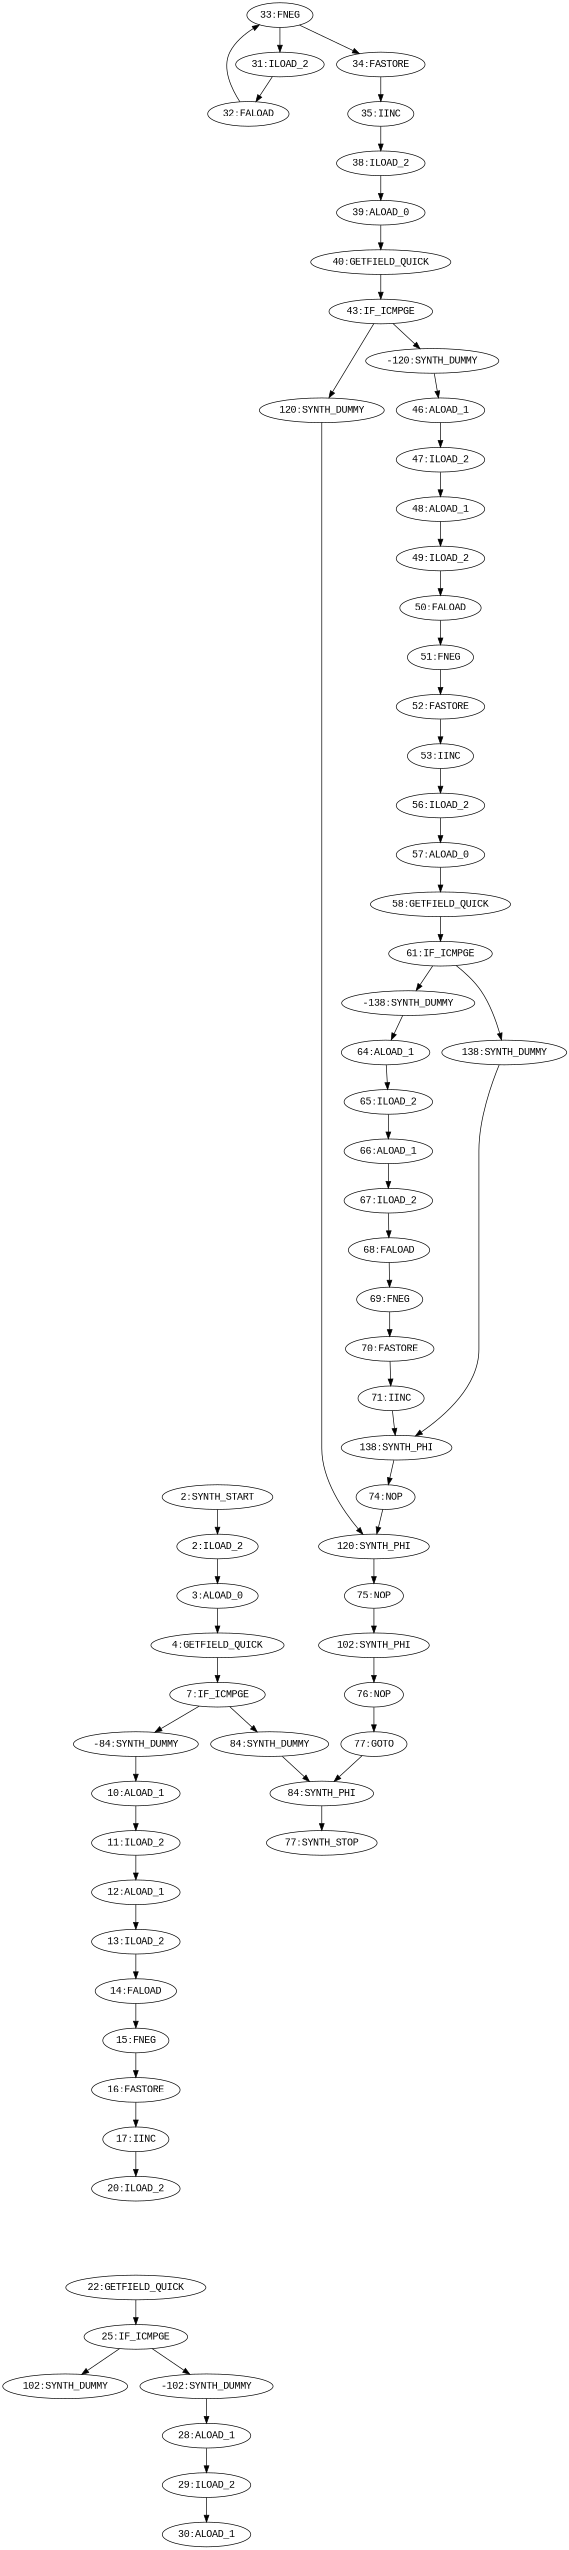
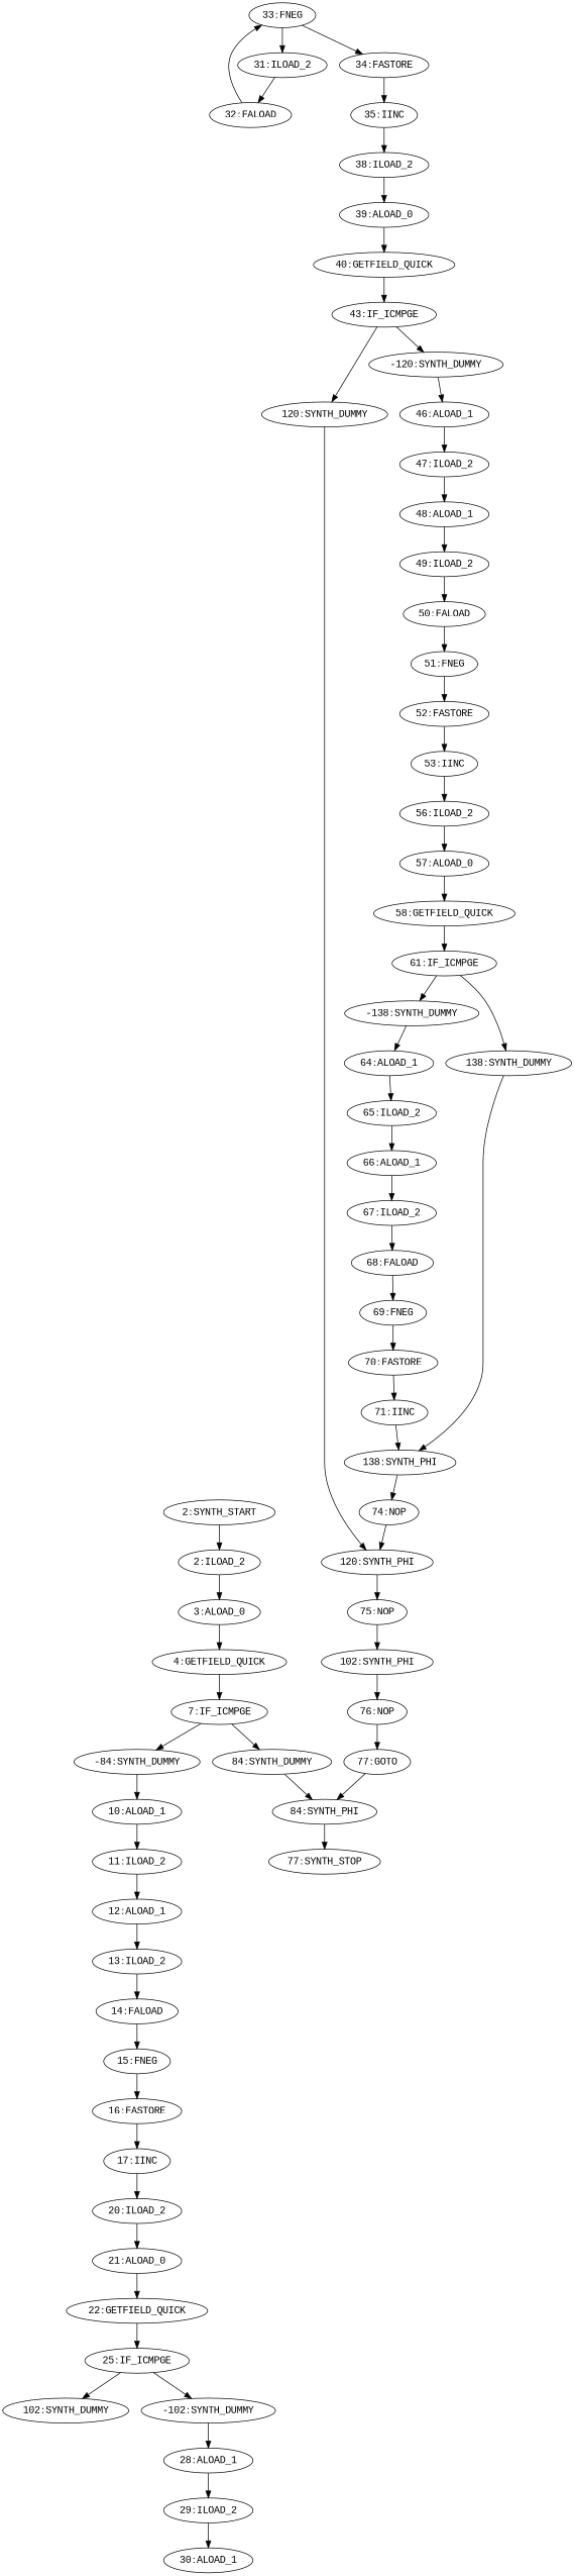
  digraph {
    fontname="Liberation Mono"
    node [fontname="Liberation Mono"]
    edge [fontname="Liberation Mono"]
    "2:SYNTH_START"
    "2:ILOAD_2"
    "3:ALOAD_0"
    "4:GETFIELD_QUICK"
    "7:IF_ICMPGE"
    "84:SYNTH_DUMMY"
    "-84:SYNTH_DUMMY"
    "84:SYNTH_PHI"
    "10:ALOAD_1"
    "77:SYNTH_STOP"
    "11:ILOAD_2"
    "12:ALOAD_1"
    "13:ILOAD_2"
    "14:FALOAD"
    "15:FNEG"
    "16:FASTORE"
    "17:IINC"
    "20:ILOAD_2"
+   "21:ALOAD_0"
    "22:GETFIELD_QUICK"
    "25:IF_ICMPGE"
    "102:SYNTH_DUMMY"
    "-102:SYNTH_DUMMY"
    "28:ALOAD_1"
    "102:SYNTH_PHI"
    "76:NOP"
    "29:ILOAD_2"
    "77:GOTO"
    "30:ALOAD_1"
    "31:ILOAD_2"
    "32:FALOAD"
    "33:FNEG"
    "34:FASTORE"
    "35:IINC"
    "38:ILOAD_2"
    "39:ALOAD_0"
    "40:GETFIELD_QUICK"
    "43:IF_ICMPGE"
    "120:SYNTH_DUMMY"
    "-120:SYNTH_DUMMY"
    "120:SYNTH_PHI"
    "46:ALOAD_1"
    "75:NOP"
    "47:ILOAD_2"
    "48:ALOAD_1"
    "49:ILOAD_2"
    "50:FALOAD"
    "51:FNEG"
    "52:FASTORE"
    "53:IINC"
    "56:ILOAD_2"
    "57:ALOAD_0"
    "58:GETFIELD_QUICK"
    "61:IF_ICMPGE"
    "138:SYNTH_DUMMY"
    "-138:SYNTH_DUMMY"
    "138:SYNTH_PHI"
    "64:ALOAD_1"
    "74:NOP"
    "65:ILOAD_2"
    "66:ALOAD_1"
    "67:ILOAD_2"
    "68:FALOAD"
    "69:FNEG"
    "70:FASTORE"
    "71:IINC"
    "2:SYNTH_START" -> "2:ILOAD_2"
    "2:ILOAD_2" -> "3:ALOAD_0"
    "3:ALOAD_0" -> "4:GETFIELD_QUICK"
    "4:GETFIELD_QUICK" -> "7:IF_ICMPGE"
    "7:IF_ICMPGE" -> "84:SYNTH_DUMMY"
    "7:IF_ICMPGE" -> "-84:SYNTH_DUMMY"
    "84:SYNTH_DUMMY" -> "84:SYNTH_PHI"
    "-84:SYNTH_DUMMY" -> "10:ALOAD_1"
    "84:SYNTH_PHI" -> "77:SYNTH_STOP"
    "10:ALOAD_1" -> "11:ILOAD_2"
    "11:ILOAD_2" -> "12:ALOAD_1"
    "12:ALOAD_1" -> "13:ILOAD_2"
    "13:ILOAD_2" -> "14:FALOAD"
    "14:FALOAD" -> "15:FNEG"
    "15:FNEG" -> "16:FASTORE"
    "16:FASTORE" -> "17:IINC"
    "17:IINC" -> "20:ILOAD_2"
+   "20:ILOAD_2" -> "21:ALOAD_0"
+   "21:ALOAD_0" -> "22:GETFIELD_QUICK"
    "22:GETFIELD_QUICK" -> "25:IF_ICMPGE"
    "25:IF_ICMPGE" -> "102:SYNTH_DUMMY"
    "25:IF_ICMPGE" -> "-102:SYNTH_DUMMY"
    "-102:SYNTH_DUMMY" -> "28:ALOAD_1"
    "28:ALOAD_1" -> "29:ILOAD_2"
    "102:SYNTH_PHI" -> "76:NOP"
    "76:NOP" -> "77:GOTO"
    "29:ILOAD_2" -> "30:ALOAD_1"
    "77:GOTO" -> "84:SYNTH_PHI"
    "31:ILOAD_2" -> "32:FALOAD"
    "32:FALOAD" -> "33:FNEG"
    "33:FNEG" -> "31:ILOAD_2"
    "33:FNEG" -> "34:FASTORE"
    "34:FASTORE" -> "35:IINC"
    "35:IINC" -> "38:ILOAD_2"
    "38:ILOAD_2" -> "39:ALOAD_0"
    "39:ALOAD_0" -> "40:GETFIELD_QUICK"
    "40:GETFIELD_QUICK" -> "43:IF_ICMPGE"
    "43:IF_ICMPGE" -> "120:SYNTH_DUMMY"
    "43:IF_ICMPGE" -> "-120:SYNTH_DUMMY"
    "120:SYNTH_DUMMY" -> "120:SYNTH_PHI"
    "-120:SYNTH_DUMMY" -> "46:ALOAD_1"
    "120:SYNTH_PHI" -> "75:NOP"
    "46:ALOAD_1" -> "47:ILOAD_2"
    "75:NOP" -> "102:SYNTH_PHI"
    "47:ILOAD_2" -> "48:ALOAD_1"
    "48:ALOAD_1" -> "49:ILOAD_2"
    "49:ILOAD_2" -> "50:FALOAD"
    "50:FALOAD" -> "51:FNEG"
    "51:FNEG" -> "52:FASTORE"
    "52:FASTORE" -> "53:IINC"
    "53:IINC" -> "56:ILOAD_2"
    "56:ILOAD_2" -> "57:ALOAD_0"
    "57:ALOAD_0" -> "58:GETFIELD_QUICK"
    "58:GETFIELD_QUICK" -> "61:IF_ICMPGE"
    "61:IF_ICMPGE" -> "138:SYNTH_DUMMY"
    "61:IF_ICMPGE" -> "-138:SYNTH_DUMMY"
    "138:SYNTH_DUMMY" -> "138:SYNTH_PHI"
    "-138:SYNTH_DUMMY" -> "64:ALOAD_1"
    "138:SYNTH_PHI" -> "74:NOP"
    "64:ALOAD_1" -> "65:ILOAD_2"
    "74:NOP" -> "120:SYNTH_PHI"
    "65:ILOAD_2" -> "66:ALOAD_1"
    "66:ALOAD_1" -> "67:ILOAD_2"
    "67:ILOAD_2" -> "68:FALOAD"
    "68:FALOAD" -> "69:FNEG"
    "69:FNEG" -> "70:FASTORE"
    "70:FASTORE" -> "71:IINC"
    "71:IINC" -> "138:SYNTH_PHI"
  }
